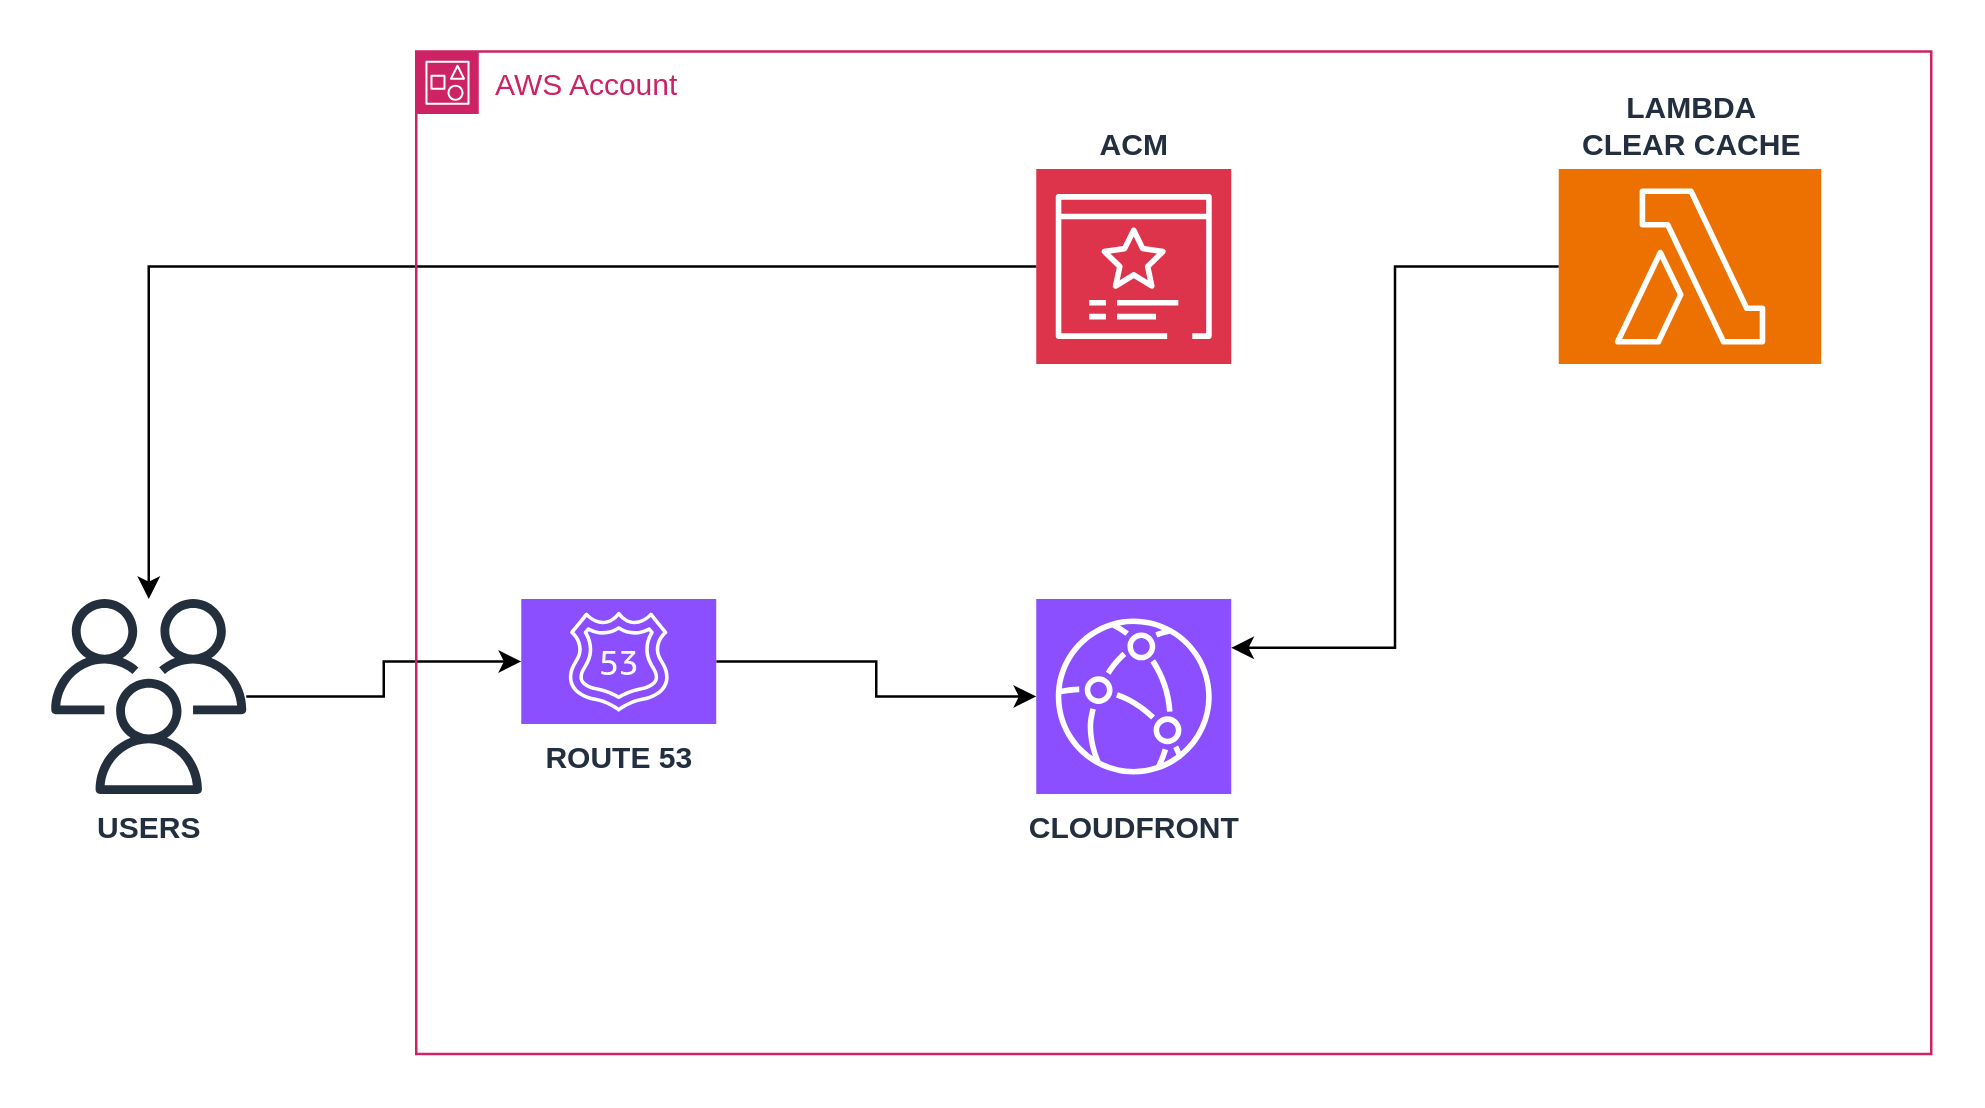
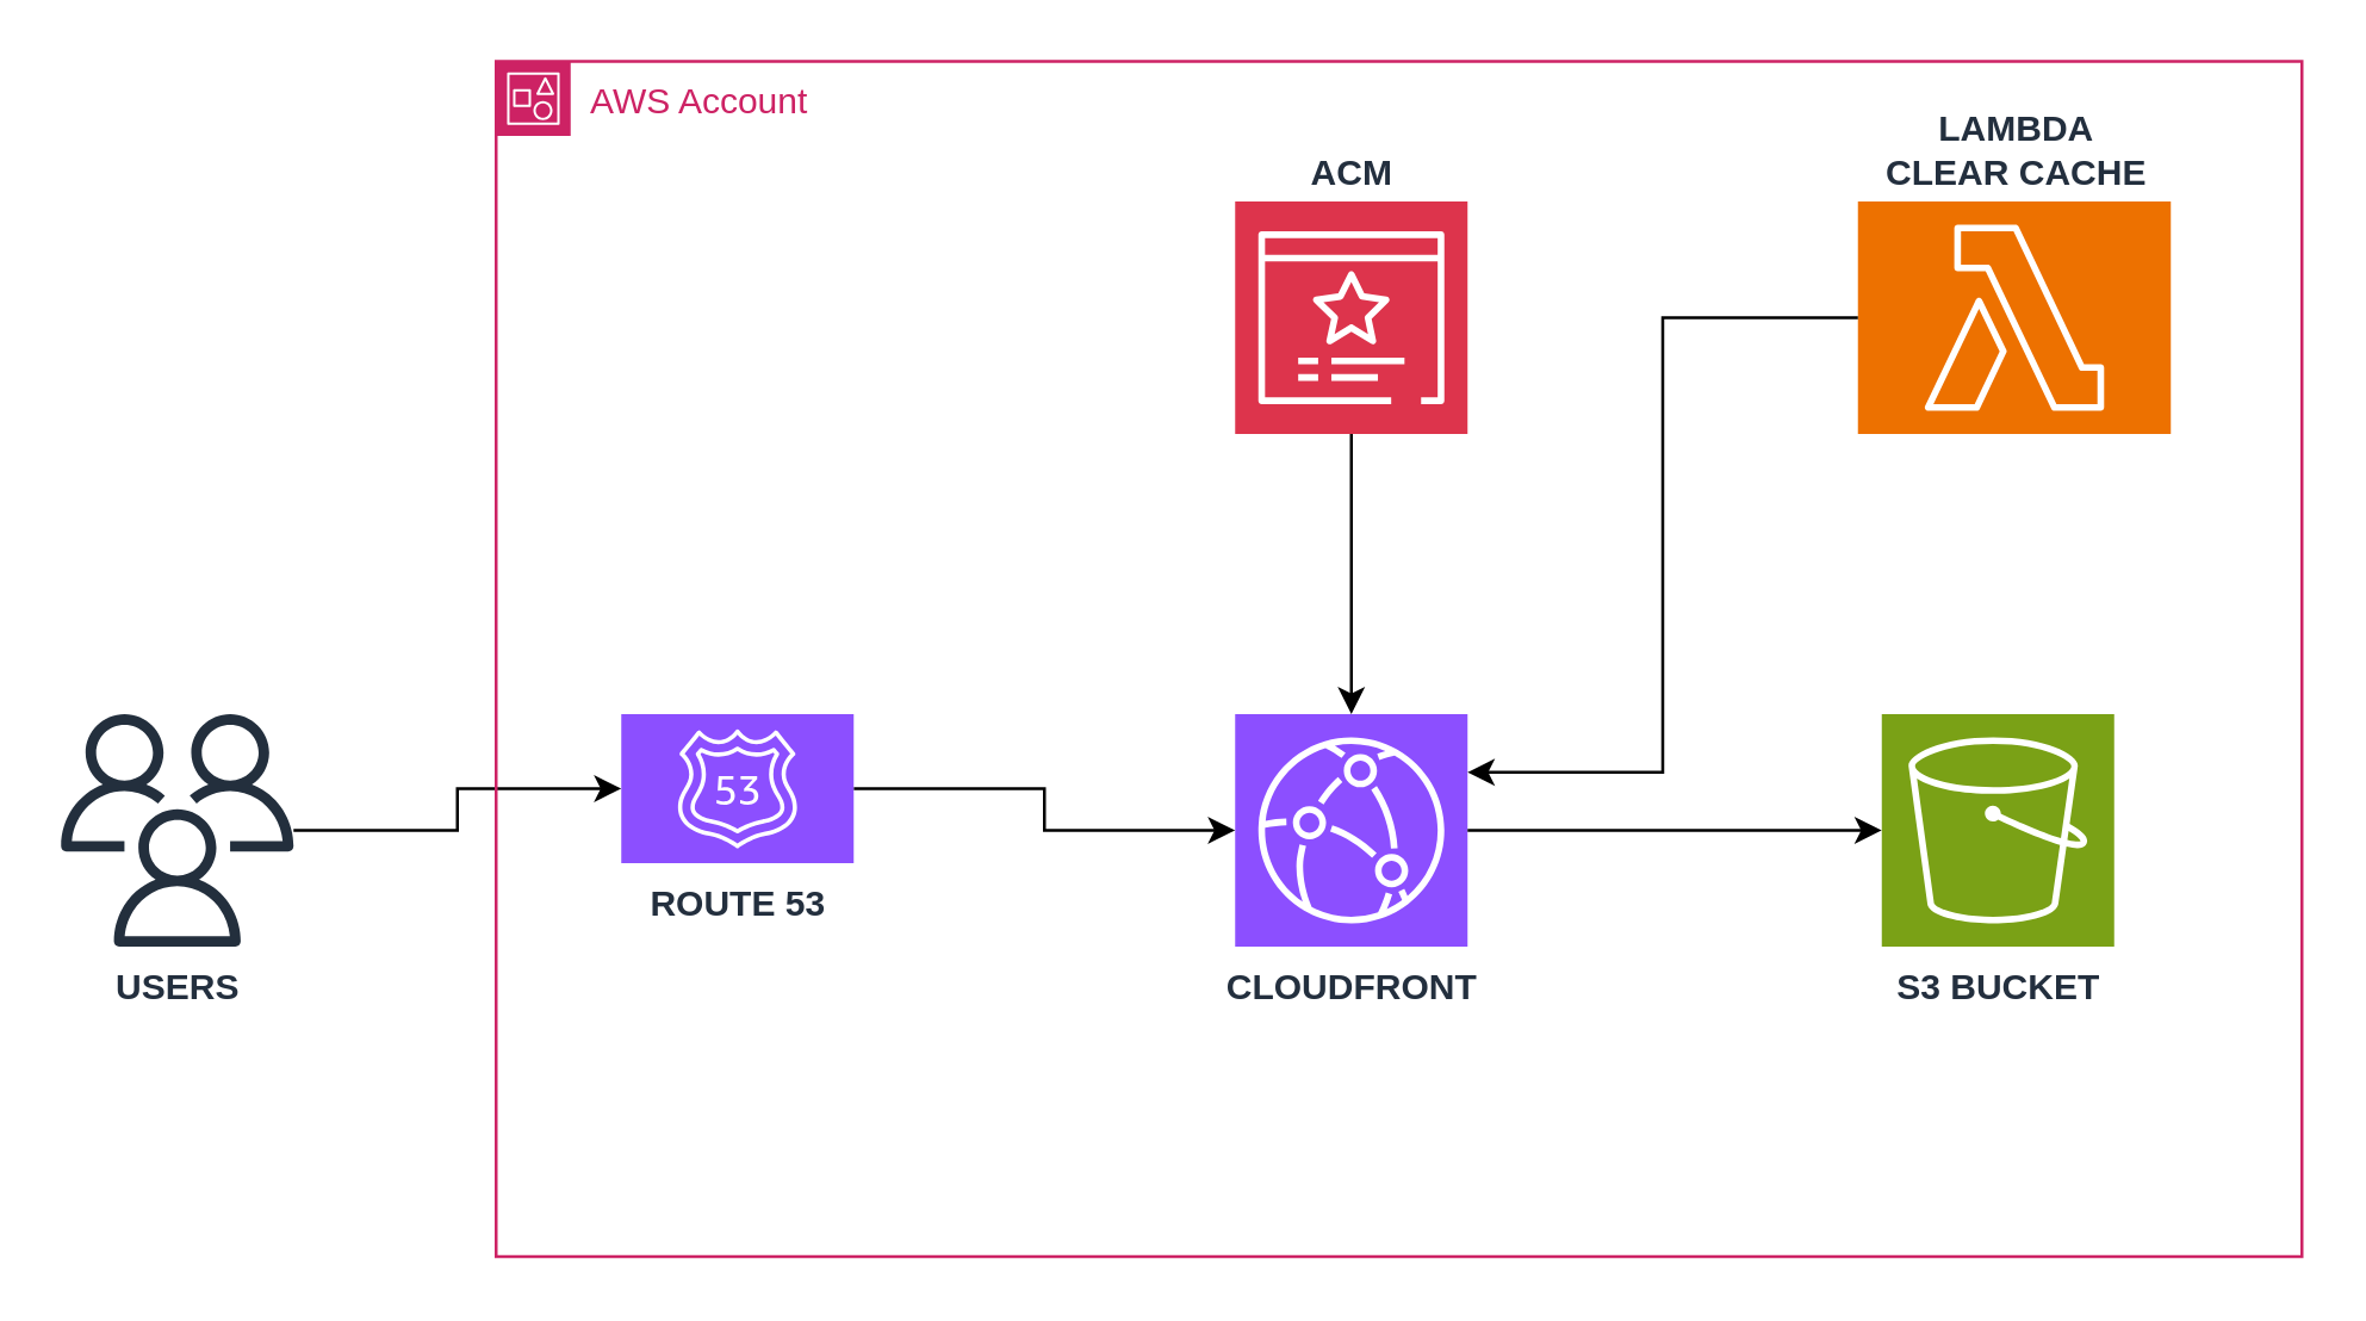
  <mxCell id="0" />
  <mxCell id="1" parent="0" />
+ <mxCell id="2" value="S3 BUCKET" style="sketch=0;points=[[0,0,0],[0.25,0,0],[0.5,0,0],[0.75,0,0],[1,0,0],[0,1,0],[0.25,1,0],[0.5,1,0],[0.75,1,0],[1,1,0],[0,0.25,0],[0,0.5,0],[0,0.75,0],[1,0.25,0],[1,0.5,0],[1,0.75,0]];outlineConnect=0;fontColor=#232F3E;fillColor=#7AA116;strokeColor=#ffffff;dashed=0;verticalLabelPosition=bottom;verticalAlign=top;align=center;html=1;fontSize=12;fontStyle=1;aspect=fixed;shape=mxgraph.aws4.resourceIcon;resIcon=mxgraph.aws4.s3;" vertex="1" parent="1"><mxGeometry x="631" y="239" width="78" height="78" as="geometry" /></mxCell>
  <mxCell id="3" value="CLOUDFRONT" style="sketch=0;points=[[0,0,0],[0.25,0,0],[0.5,0,0],[0.75,0,0],[1,0,0],[0,1,0],[0.25,1,0],[0.5,1,0],[0.75,1,0],[1,1,0],[0,0.25,0],[0,0.5,0],[0,0.75,0],[1,0.25,0],[1,0.5,0],[1,0.75,0]];outlineConnect=0;fontColor=#232F3E;fillColor=#8C4FFF;strokeColor=#ffffff;dashed=0;verticalLabelPosition=bottom;verticalAlign=top;align=center;html=1;fontSize=12;fontStyle=1;aspect=fixed;shape=mxgraph.aws4.resourceIcon;resIcon=mxgraph.aws4.cloudfront;" vertex="1" parent="1"><mxGeometry x="414" y="239" width="78" height="78" as="geometry" /></mxCell>
  <mxCell id="4" value="ACM" style="sketch=0;points=[[0,0,0],[0.25,0,0],[0.5,0,0],[0.75,0,0],[1,0,0],[0,1,0],[0.25,1,0],[0.5,1,0],[0.75,1,0],[1,1,0],[0,0.25,0],[0,0.5,0],[0,0.75,0],[1,0.25,0],[1,0.5,0],[1,0.75,0]];outlineConnect=0;fontColor=#232F3E;fillColor=#DD344C;strokeColor=#ffffff;dashed=0;verticalLabelPosition=top;verticalAlign=bottom;align=center;html=1;fontSize=12;fontStyle=1;aspect=fixed;shape=mxgraph.aws4.resourceIcon;resIcon=mxgraph.aws4.certificate_manager_3;labelPosition=center;" vertex="1" parent="1"><mxGeometry x="414" y="67" width="78" height="78" as="geometry" /></mxCell>
  <mxCell id="5" style="edgeStyle=orthogonalEdgeStyle;rounded=0;orthogonalLoop=1;jettySize=auto;html=1;" edge="1" parent="1" source="6" target="3"><mxGeometry relative="1" as="geometry" /></mxCell>
  <mxCell id="6" value="ROUTE 53" style="sketch=0;points=[[0,0,0],[0.25,0,0],[0.5,0,0],[0.75,0,0],[1,0,0],[0,1,0],[0.25,1,0],[0.5,1,0],[0.75,1,0],[1,1,0],[0,0.25,0],[0,0.5,0],[0,0.75,0],[1,0.25,0],[1,0.5,0],[1,0.75,0]];outlineConnect=0;fontColor=#232F3E;fillColor=#8C4FFF;strokeColor=#ffffff;dashed=0;verticalLabelPosition=bottom;verticalAlign=top;align=center;html=1;fontSize=12;fontStyle=1;aspect=fixed;shape=mxgraph.aws4.resourceIcon;resIcon=mxgraph.aws4.route_53;" vertex="1" parent="1"><mxGeometry x="208" y="239" width="78" height="50" as="geometry" /></mxCell>
  <mxCell id="7" style="edgeStyle=orthogonalEdgeStyle;rounded=0;orthogonalLoop=1;jettySize=auto;html=1;" edge="1" parent="1" source="8" target="6"><mxGeometry relative="1" as="geometry" /></mxCell>
  <mxCell id="8" value="USERS" style="sketch=0;outlineConnect=0;fontColor=#232F3E;gradientColor=none;fillColor=#232F3D;strokeColor=none;dashed=0;verticalLabelPosition=bottom;verticalAlign=top;align=center;html=1;fontSize=12;fontStyle=1;aspect=fixed;pointerEvents=1;shape=mxgraph.aws4.users;" vertex="1" parent="1"><mxGeometry x="20" y="239" width="78" height="78" as="geometry" /></mxCell>
- <mxCell id="9" style="edgeStyle=orthogonalEdgeStyle;rounded=0;orthogonalLoop=1;jettySize=auto;html=1;" edge="1" parent="1" source="4" target="8"><mxGeometry relative="1" as="geometry" /></mxCell>
+ <mxCell id="9" style="edgeStyle=orthogonalEdgeStyle;rounded=0;orthogonalLoop=1;jettySize=auto;html=1;entryX=0.5;entryY=0;entryDx=0;entryDy=0;entryPerimeter=0;" edge="1" parent="1" source="4" target="3"><mxGeometry relative="1" as="geometry" /></mxCell>
+ <mxCell id="10" style="edgeStyle=orthogonalEdgeStyle;rounded=0;orthogonalLoop=1;jettySize=auto;html=1;entryX=0;entryY=0.5;entryDx=0;entryDy=0;entryPerimeter=0;" edge="1" parent="1" source="3" target="2"><mxGeometry relative="1" as="geometry" /></mxCell>
  <mxCell id="11" value="AWS Account" style="points=[[0,0],[0.25,0],[0.5,0],[0.75,0],[1,0],[1,0.25],[1,0.5],[1,0.75],[1,1],[0.75,1],[0.5,1],[0.25,1],[0,1],[0,0.75],[0,0.5],[0,0.25]];outlineConnect=0;gradientColor=none;html=1;whiteSpace=wrap;fontSize=12;fontStyle=0;container=1;pointerEvents=0;collapsible=0;recursiveResize=0;shape=mxgraph.aws4.group;grIcon=mxgraph.aws4.group_account;strokeColor=#CD2264;fillColor=none;verticalAlign=top;align=left;spacingLeft=30;fontColor=#CD2264;dashed=0;" vertex="1" parent="1"><mxGeometry x="166" y="20" width="606" height="401" as="geometry" /></mxCell>
  <mxCell id="12" value="LAMBDA&lt;br&gt;CLEAR CACHE" style="sketch=0;points=[[0,0,0],[0.25,0,0],[0.5,0,0],[0.75,0,0],[1,0,0],[0,1,0],[0.25,1,0],[0.5,1,0],[0.75,1,0],[1,1,0],[0,0.25,0],[0,0.5,0],[0,0.75,0],[1,0.25,0],[1,0.5,0],[1,0.75,0]];outlineConnect=0;fontColor=#232F3E;fillColor=#ED7100;strokeColor=#ffffff;dashed=0;verticalLabelPosition=top;verticalAlign=bottom;align=center;html=1;fontSize=12;fontStyle=1;aspect=fixed;shape=mxgraph.aws4.resourceIcon;resIcon=mxgraph.aws4.lambda;labelPosition=center;" vertex="1" parent="11"><mxGeometry x="457" y="47" width="105" height="78" as="geometry" /></mxCell>
  <mxCell id="13" style="edgeStyle=orthogonalEdgeStyle;rounded=0;orthogonalLoop=1;jettySize=auto;html=1;entryX=1;entryY=0.25;entryDx=0;entryDy=0;entryPerimeter=0;" edge="1" parent="1" source="12" target="3"><mxGeometry relative="1" as="geometry" /></mxCell>
